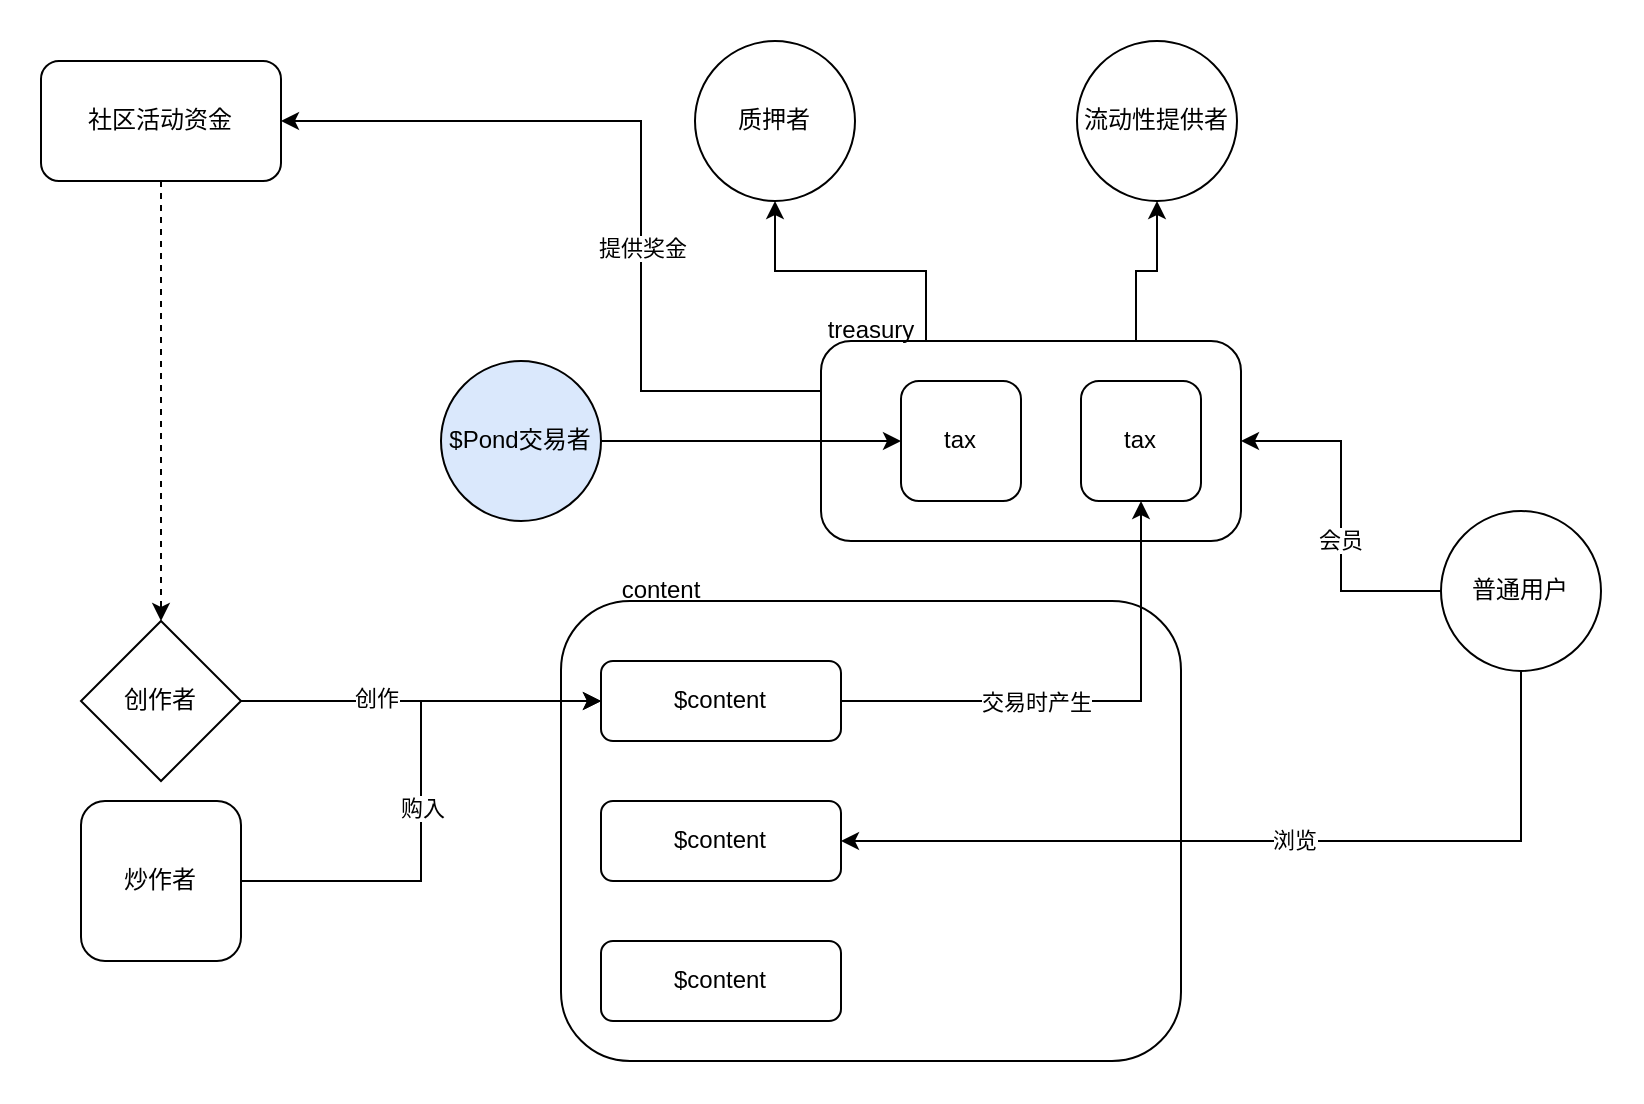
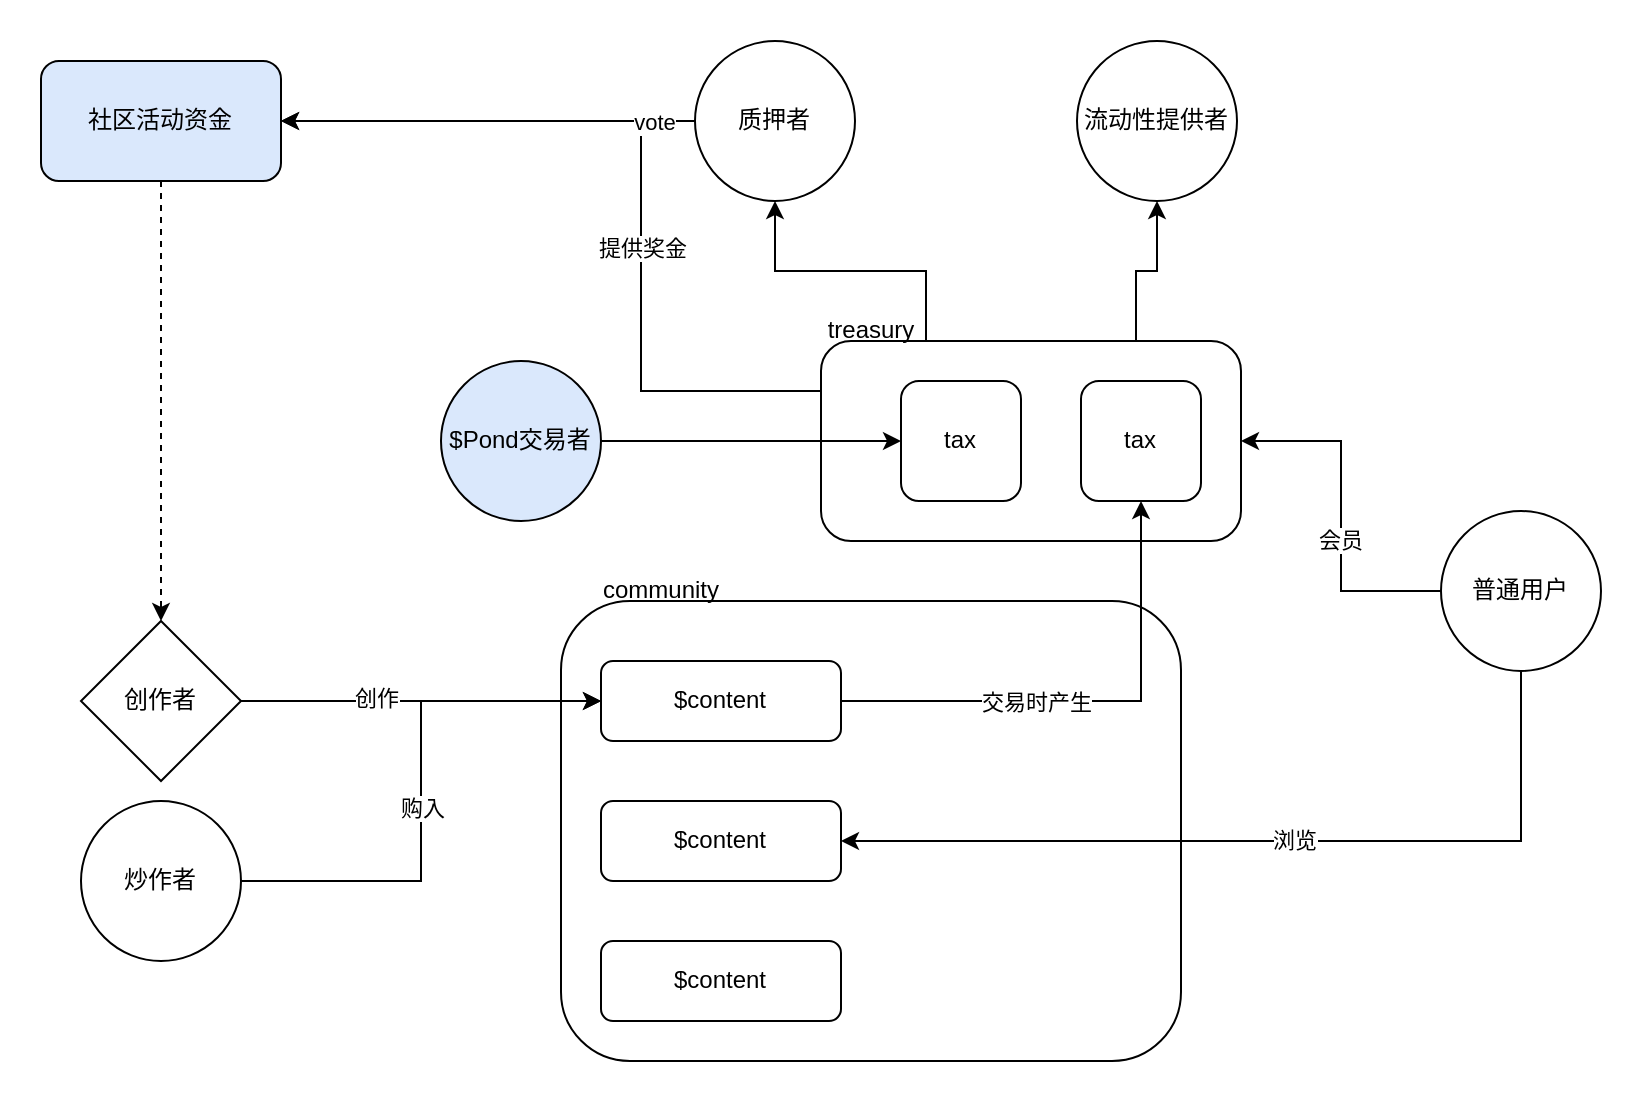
  <mxCell id="0" />
  <mxCell id="1" parent="0" />
  <mxCell id="2" value="" style="rounded=1;whiteSpace=wrap;html=1;" vertex="1" parent="1"><mxGeometry x="280" y="300" width="310" height="230" as="geometry" /></mxCell>
  <mxCell id="3" value="$content" style="rounded=1;whiteSpace=wrap;html=1;" vertex="1" parent="1"><mxGeometry x="300" y="330" width="120" height="40" as="geometry" /></mxCell>
- <mxCell id="4" value="content" style="text;html=1;align=center;verticalAlign=middle;resizable=0;points=[];autosize=1;strokeColor=none;fillColor=none;" vertex="1" parent="1"><mxGeometry x="290" y="280" width="80" height="30" as="geometry" /></mxCell>
+ <mxCell id="4" value="community" style="text;html=1;align=center;verticalAlign=middle;resizable=0;points=[];autosize=1;strokeColor=none;fillColor=none;" vertex="1" parent="1"><mxGeometry x="290" y="280" width="80" height="30" as="geometry" /></mxCell>
  <mxCell id="5" style="edgeStyle=orthogonalEdgeStyle;rounded=0;orthogonalLoop=1;jettySize=auto;html=1;exitX=0.75;exitY=0;exitDx=0;exitDy=0;entryX=0.5;entryY=1;entryDx=0;entryDy=0;" edge="1" parent="1" source="9" target="30"><mxGeometry relative="1" as="geometry" /></mxCell>
  <mxCell id="6" style="edgeStyle=orthogonalEdgeStyle;rounded=0;orthogonalLoop=1;jettySize=auto;html=1;exitX=0.25;exitY=0;exitDx=0;exitDy=0;entryX=0.5;entryY=1;entryDx=0;entryDy=0;" edge="1" parent="1" source="9" target="33"><mxGeometry relative="1" as="geometry" /></mxCell>
  <mxCell id="7" style="edgeStyle=orthogonalEdgeStyle;rounded=0;orthogonalLoop=1;jettySize=auto;html=1;exitX=0;exitY=0.25;exitDx=0;exitDy=0;entryX=1;entryY=0.5;entryDx=0;entryDy=0;" edge="1" parent="1" source="9" target="35"><mxGeometry relative="1" as="geometry"><Array as="points"><mxPoint x="320" y="195" /><mxPoint x="320" y="60" /></Array></mxGeometry></mxCell>
  <mxCell id="8" value="提供奖金" style="edgeLabel;html=1;align=center;verticalAlign=middle;resizable=0;points=[];" vertex="1" connectable="0" parent="7"><mxGeometry x="-0.202" relative="1" as="geometry"><mxPoint as="offset" /></mxGeometry></mxCell>
  <mxCell id="9" value="" style="rounded=1;whiteSpace=wrap;html=1;" vertex="1" parent="1"><mxGeometry x="410" y="170" width="210" height="100" as="geometry" /></mxCell>
  <mxCell id="10" value="treasury" style="text;html=1;align=center;verticalAlign=middle;resizable=0;points=[];autosize=1;strokeColor=none;fillColor=none;" vertex="1" parent="1"><mxGeometry x="400" y="150" width="70" height="30" as="geometry" /></mxCell>
  <mxCell id="11" value="tax" style="rounded=1;whiteSpace=wrap;html=1;" vertex="1" parent="1"><mxGeometry x="540" y="190" width="60" height="60" as="geometry" /></mxCell>
  <mxCell id="12" value="$content" style="rounded=1;whiteSpace=wrap;html=1;" vertex="1" parent="1"><mxGeometry x="300" y="400" width="120" height="40" as="geometry" /></mxCell>
  <mxCell id="13" value="$content" style="rounded=1;whiteSpace=wrap;html=1;" vertex="1" parent="1"><mxGeometry x="300" y="470" width="120" height="40" as="geometry" /></mxCell>
  <mxCell id="14" style="edgeStyle=orthogonalEdgeStyle;rounded=0;orthogonalLoop=1;jettySize=auto;html=1;exitX=1;exitY=0.5;exitDx=0;exitDy=0;entryX=0;entryY=0.5;entryDx=0;entryDy=0;" edge="1" parent="1" source="16" target="3"><mxGeometry relative="1" as="geometry" /></mxCell>
  <mxCell id="15" value="创作" style="edgeLabel;html=1;align=center;verticalAlign=middle;resizable=0;points=[];" vertex="1" connectable="0" parent="14"><mxGeometry x="-0.256" y="2" relative="1" as="geometry"><mxPoint as="offset" /></mxGeometry></mxCell>
  <mxCell id="16" value="创作者" style="rhombus;whiteSpace=wrap;html=1;aspect=fixed;" vertex="1" parent="1"><mxGeometry x="40" y="310" width="80" height="80" as="geometry" /></mxCell>
  <mxCell id="17" style="edgeStyle=orthogonalEdgeStyle;rounded=0;orthogonalLoop=1;jettySize=auto;html=1;exitX=1;exitY=0.5;exitDx=0;exitDy=0;entryX=0;entryY=0.5;entryDx=0;entryDy=0;" edge="1" parent="1" source="19" target="3"><mxGeometry relative="1" as="geometry" /></mxCell>
  <mxCell id="18" value="购入" style="edgeLabel;html=1;align=center;verticalAlign=middle;resizable=0;points=[];" vertex="1" connectable="0" parent="17"><mxGeometry x="-0.057" relative="1" as="geometry"><mxPoint as="offset" /></mxGeometry></mxCell>
- <mxCell id="19" value="炒作者" style="whiteSpace=wrap;html=1;aspect=fixed;rounded=1;" vertex="1" parent="1"><mxGeometry x="40" y="400" width="80" height="80" as="geometry" /></mxCell>
+ <mxCell id="19" value="炒作者" style="ellipse;whiteSpace=wrap;html=1;aspect=fixed;" vertex="1" parent="1"><mxGeometry x="40" y="400" width="80" height="80" as="geometry" /></mxCell>
  <mxCell id="20" style="edgeStyle=orthogonalEdgeStyle;rounded=0;orthogonalLoop=1;jettySize=auto;html=1;exitX=1;exitY=0.5;exitDx=0;exitDy=0;entryX=0.5;entryY=1;entryDx=0;entryDy=0;" edge="1" parent="1" source="3" target="11"><mxGeometry relative="1" as="geometry" /></mxCell>
  <mxCell id="21" value="交易时产生" style="edgeLabel;html=1;align=center;verticalAlign=middle;resizable=0;points=[];" vertex="1" connectable="0" parent="20"><mxGeometry x="-0.226" relative="1" as="geometry"><mxPoint as="offset" /></mxGeometry></mxCell>
  <mxCell id="22" style="edgeStyle=orthogonalEdgeStyle;rounded=0;orthogonalLoop=1;jettySize=auto;html=1;exitX=0;exitY=0.5;exitDx=0;exitDy=0;entryX=1;entryY=0.5;entryDx=0;entryDy=0;" edge="1" parent="1" source="26" target="9"><mxGeometry relative="1" as="geometry" /></mxCell>
  <mxCell id="23" value="会员" style="edgeLabel;html=1;align=center;verticalAlign=middle;resizable=0;points=[];" vertex="1" connectable="0" parent="22"><mxGeometry x="-0.127" y="1" relative="1" as="geometry"><mxPoint as="offset" /></mxGeometry></mxCell>
  <mxCell id="24" style="edgeStyle=orthogonalEdgeStyle;rounded=0;orthogonalLoop=1;jettySize=auto;html=1;exitX=0.5;exitY=1;exitDx=0;exitDy=0;entryX=1;entryY=0.5;entryDx=0;entryDy=0;" edge="1" parent="1" source="26" target="12"><mxGeometry relative="1" as="geometry" /></mxCell>
  <mxCell id="25" value="浏览" style="edgeLabel;html=1;align=center;verticalAlign=middle;resizable=0;points=[];" vertex="1" connectable="0" parent="24"><mxGeometry x="-0.065" y="-1" relative="1" as="geometry"><mxPoint as="offset" /></mxGeometry></mxCell>
  <mxCell id="26" value="普通用户" style="ellipse;whiteSpace=wrap;html=1;aspect=fixed;" vertex="1" parent="1"><mxGeometry x="720" y="255" width="80" height="80" as="geometry" /></mxCell>
  <mxCell id="27" style="edgeStyle=orthogonalEdgeStyle;rounded=0;orthogonalLoop=1;jettySize=auto;html=1;exitX=1;exitY=0.5;exitDx=0;exitDy=0;entryX=0;entryY=0.5;entryDx=0;entryDy=0;" edge="1" parent="1" source="28" target="29"><mxGeometry relative="1" as="geometry" /></mxCell>
  <mxCell id="28" value="$Pond交易者" style="ellipse;whiteSpace=wrap;html=1;aspect=fixed;fillColor=#dae8fc;" vertex="1" parent="1"><mxGeometry x="220" y="180" width="80" height="80" as="geometry" /></mxCell>
  <mxCell id="29" value="tax" style="rounded=1;whiteSpace=wrap;html=1;" vertex="1" parent="1"><mxGeometry x="450" y="190" width="60" height="60" as="geometry" /></mxCell>
  <mxCell id="30" value="流动性提供者" style="ellipse;whiteSpace=wrap;html=1;aspect=fixed;" vertex="1" parent="1"><mxGeometry x="538" y="20" width="80" height="80" as="geometry" /></mxCell>
+ <mxCell id="31" style="edgeStyle=orthogonalEdgeStyle;rounded=0;orthogonalLoop=1;jettySize=auto;html=1;exitX=0;exitY=0.5;exitDx=0;exitDy=0;entryX=1;entryY=0.5;entryDx=0;entryDy=0;" edge="1" parent="1" source="33" target="35"><mxGeometry relative="1" as="geometry" /></mxCell>
+ <mxCell id="32" value="vote" style="edgeLabel;html=1;align=center;verticalAlign=middle;resizable=0;points=[];" vertex="1" connectable="0" parent="31"><mxGeometry x="-0.042" y="-2" relative="1" as="geometry"><mxPoint x="78" y="2" as="offset" /></mxGeometry></mxCell>
  <mxCell id="33" value="质押者" style="ellipse;whiteSpace=wrap;html=1;aspect=fixed;" vertex="1" parent="1"><mxGeometry x="347" y="20" width="80" height="80" as="geometry" /></mxCell>
  <mxCell id="34" style="edgeStyle=orthogonalEdgeStyle;rounded=0;orthogonalLoop=1;jettySize=auto;html=1;exitX=0.5;exitY=1;exitDx=0;exitDy=0;entryX=0.5;entryY=0;entryDx=0;entryDy=0;dashed=1;" edge="1" parent="1" source="35" target="16"><mxGeometry relative="1" as="geometry" /></mxCell>
- <mxCell id="35" value="社区活动资金" style="rounded=1;whiteSpace=wrap;html=1;" vertex="1" parent="1"><mxGeometry x="20" y="30" width="120" height="60" as="geometry" /></mxCell>
+ <mxCell id="35" value="社区活动资金" style="rounded=1;whiteSpace=wrap;html=1;fillColor=#dae8fc;" vertex="1" parent="1"><mxGeometry x="20" y="30" width="120" height="60" as="geometry" /></mxCell>
